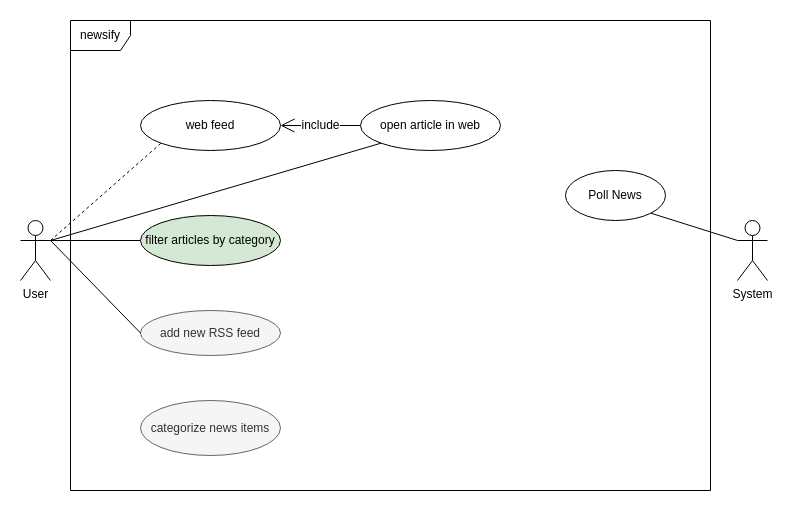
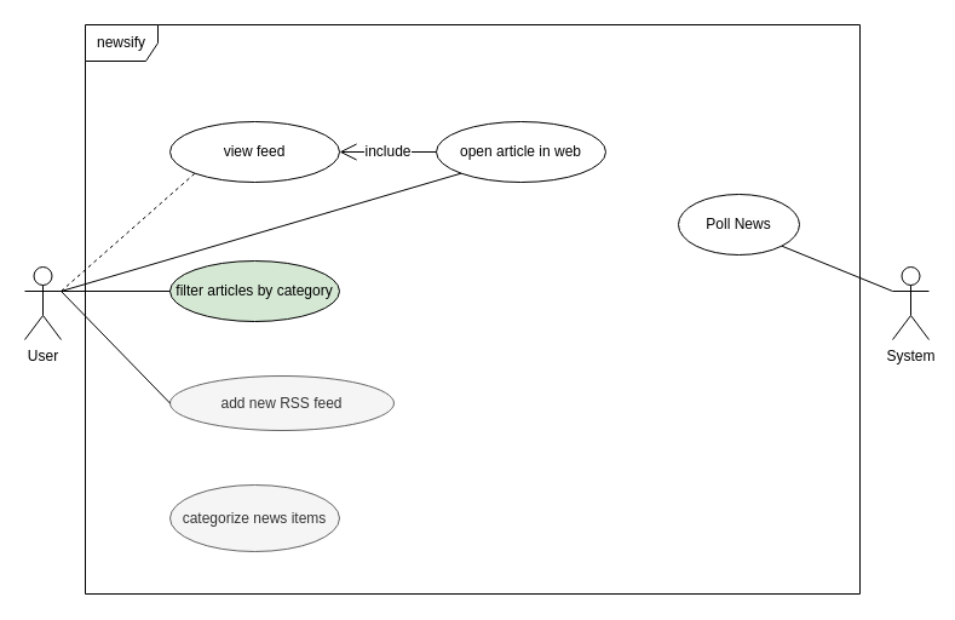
  <mxCell id="0" />
  <mxCell id="1" parent="0" />
  <mxCell id="2" value="User" style="shape=umlActor;verticalLabelPosition=bottom;verticalAlign=top;html=1;outlineConnect=0;" vertex="1" parent="1"><mxGeometry x="20" y="220" width="30" height="60" as="geometry" /></mxCell>
  <mxCell id="3" value="newsify" style="shape=umlFrame;whiteSpace=wrap;html=1;" vertex="1" parent="1"><mxGeometry x="70" y="20" width="640" height="470" as="geometry" /></mxCell>
  <mxCell id="4" value="System" style="shape=umlActor;verticalLabelPosition=bottom;verticalAlign=top;html=1;" vertex="1" parent="1"><mxGeometry x="737" y="220" width="30" height="60" as="geometry" /></mxCell>
- <mxCell id="5" value="Poll News" style="ellipse;whiteSpace=wrap;html=1;" vertex="1" parent="1"><mxGeometry x="565" y="170" width="100" height="50" as="geometry" /></mxCell>
+ <mxCell id="5" value="Poll News" style="ellipse;whiteSpace=wrap;html=1;" vertex="1" parent="1"><mxGeometry x="560" y="160" width="100" height="50" as="geometry" /></mxCell>
  <mxCell id="6" value="" style="endArrow=none;html=1;rounded=0;exitX=1;exitY=1;exitDx=0;exitDy=0;entryX=0;entryY=0.333;entryDx=0;entryDy=0;entryPerimeter=0;" edge="1" parent="1" source="5" target="4"><mxGeometry width="50" height="50" relative="1" as="geometry"><mxPoint x="400" y="340" as="sourcePoint" /><mxPoint x="450" y="290" as="targetPoint" /></mxGeometry></mxCell>
- <mxCell id="7" value="web feed" style="ellipse;whiteSpace=wrap;html=1;" vertex="1" parent="1"><mxGeometry x="140" y="100" width="140" height="50" as="geometry" /></mxCell>
+ <mxCell id="7" value="view feed" style="ellipse;whiteSpace=wrap;html=1;" vertex="1" parent="1"><mxGeometry x="140" y="100" width="140" height="50" as="geometry" /></mxCell>
  <mxCell id="8" value="" style="endArrow=none;html=1;rounded=0;fontSize=12;exitX=1;exitY=0.333;exitDx=0;exitDy=0;exitPerimeter=0;entryX=0;entryY=1;entryDx=0;entryDy=0;dashed=1;" edge="1" parent="1" source="2" target="7"><mxGeometry width="50" height="50" relative="1" as="geometry"><mxPoint x="430" y="370" as="sourcePoint" /><mxPoint x="480" y="320" as="targetPoint" /></mxGeometry></mxCell>
  <mxCell id="9" value="&lt;font style=&quot;font-size: 12px;&quot;&gt;categorize news items&lt;/font&gt;" style="ellipse;whiteSpace=wrap;html=1;fillColor=#f5f5f5;strokeColor=#666666;fontColor=#333333;" vertex="1" parent="1"><mxGeometry x="140" y="400" width="140" height="55" as="geometry" /></mxCell>
  <mxCell id="10" value="filter articles by category" style="ellipse;whiteSpace=wrap;html=1;fillColor=#d5e8d4;" vertex="1" parent="1"><mxGeometry x="140" y="215" width="140" height="50" as="geometry" /></mxCell>
  <mxCell id="11" value="" style="endArrow=none;html=1;rounded=0;fontSize=12;entryX=0;entryY=0.5;entryDx=0;entryDy=0;" edge="1" parent="1" target="10"><mxGeometry width="50" height="50" relative="1" as="geometry"><mxPoint x="50" y="240" as="sourcePoint" /><mxPoint x="170.503" y="169.749" as="targetPoint" /></mxGeometry></mxCell>
  <mxCell id="12" value="open article in web" style="ellipse;whiteSpace=wrap;html=1;fontSize=12;" vertex="1" parent="1"><mxGeometry x="360" y="100" width="140" height="50" as="geometry" /></mxCell>
  <mxCell id="13" value="include" style="endArrow=open;endSize=12;dashed=0;html=1;rounded=0;fontSize=12;exitX=0;exitY=0.5;exitDx=0;exitDy=0;" edge="1" parent="1" source="12" target="7"><mxGeometry width="160" relative="1" as="geometry"><mxPoint x="270" y="290" as="sourcePoint" /><mxPoint x="430" y="290" as="targetPoint" /></mxGeometry></mxCell>
- <mxCell id="14" value="add new RSS feed" style="ellipse;whiteSpace=wrap;html=1;fontSize=12;fillColor=#f5f5f5;fontColor=#333333;strokeColor=#666666;" vertex="1" parent="1"><mxGeometry x="140" y="310" width="140" height="45" as="geometry" /></mxCell>
+ <mxCell id="14" value="add new RSS feed" style="ellipse;whiteSpace=wrap;html=1;fontSize=12;fillColor=#f5f5f5;fontColor=#333333;strokeColor=#666666;" vertex="1" parent="1"><mxGeometry x="140" y="310" width="185" height="45" as="geometry" /></mxCell>
  <mxCell id="15" value="" style="endArrow=none;html=1;rounded=0;fontSize=12;entryX=0;entryY=1;entryDx=0;entryDy=0;" edge="1" parent="1" target="12"><mxGeometry width="50" height="50" relative="1" as="geometry"><mxPoint x="50" y="240" as="sourcePoint" /><mxPoint x="380" y="260" as="targetPoint" /></mxGeometry></mxCell>
  <mxCell id="16" value="" style="endArrow=none;html=1;rounded=0;fontSize=12;exitX=0;exitY=0.5;exitDx=0;exitDy=0;" edge="1" parent="1" source="14"><mxGeometry width="50" height="50" relative="1" as="geometry"><mxPoint x="330" y="310" as="sourcePoint" /><mxPoint x="50" y="240" as="targetPoint" /></mxGeometry></mxCell>
